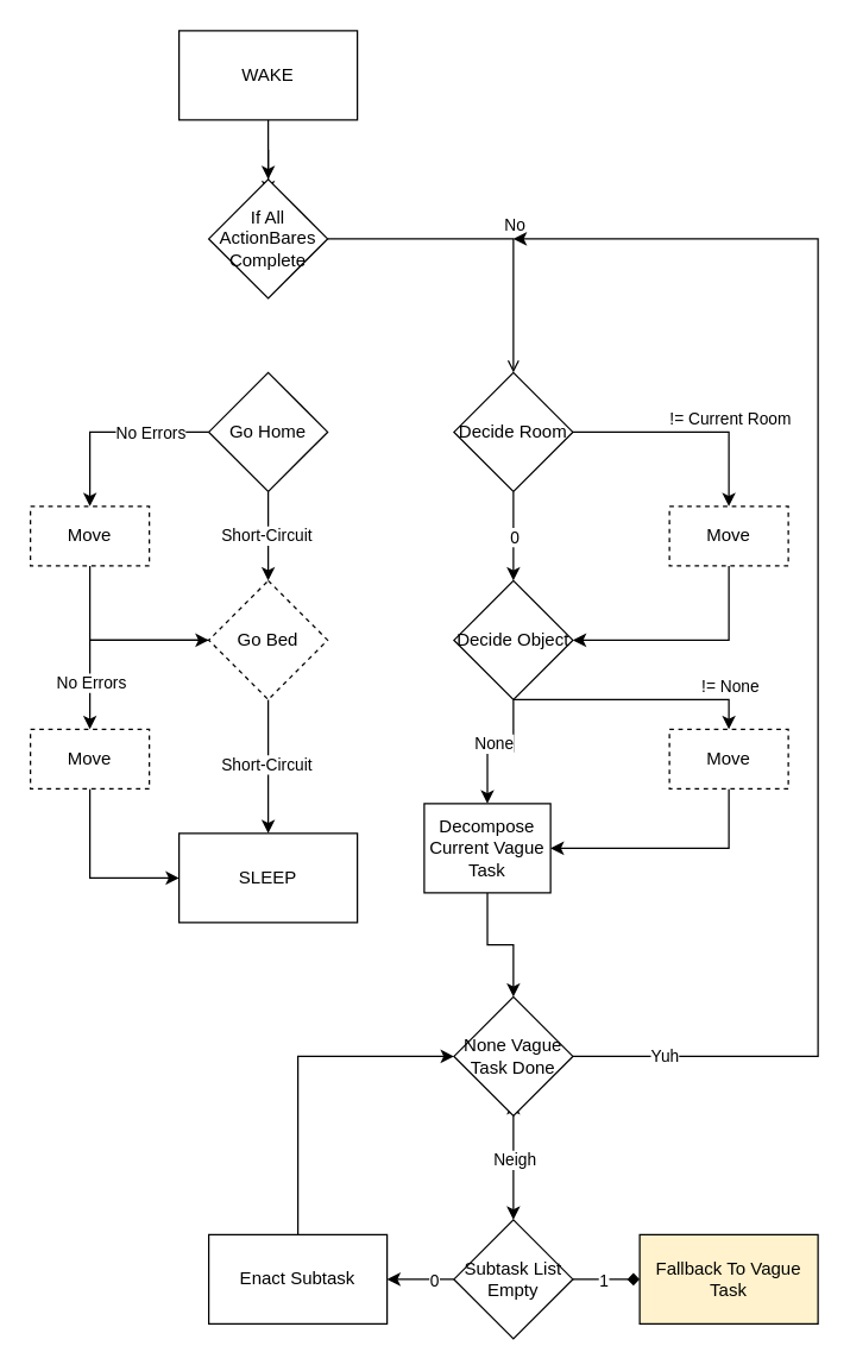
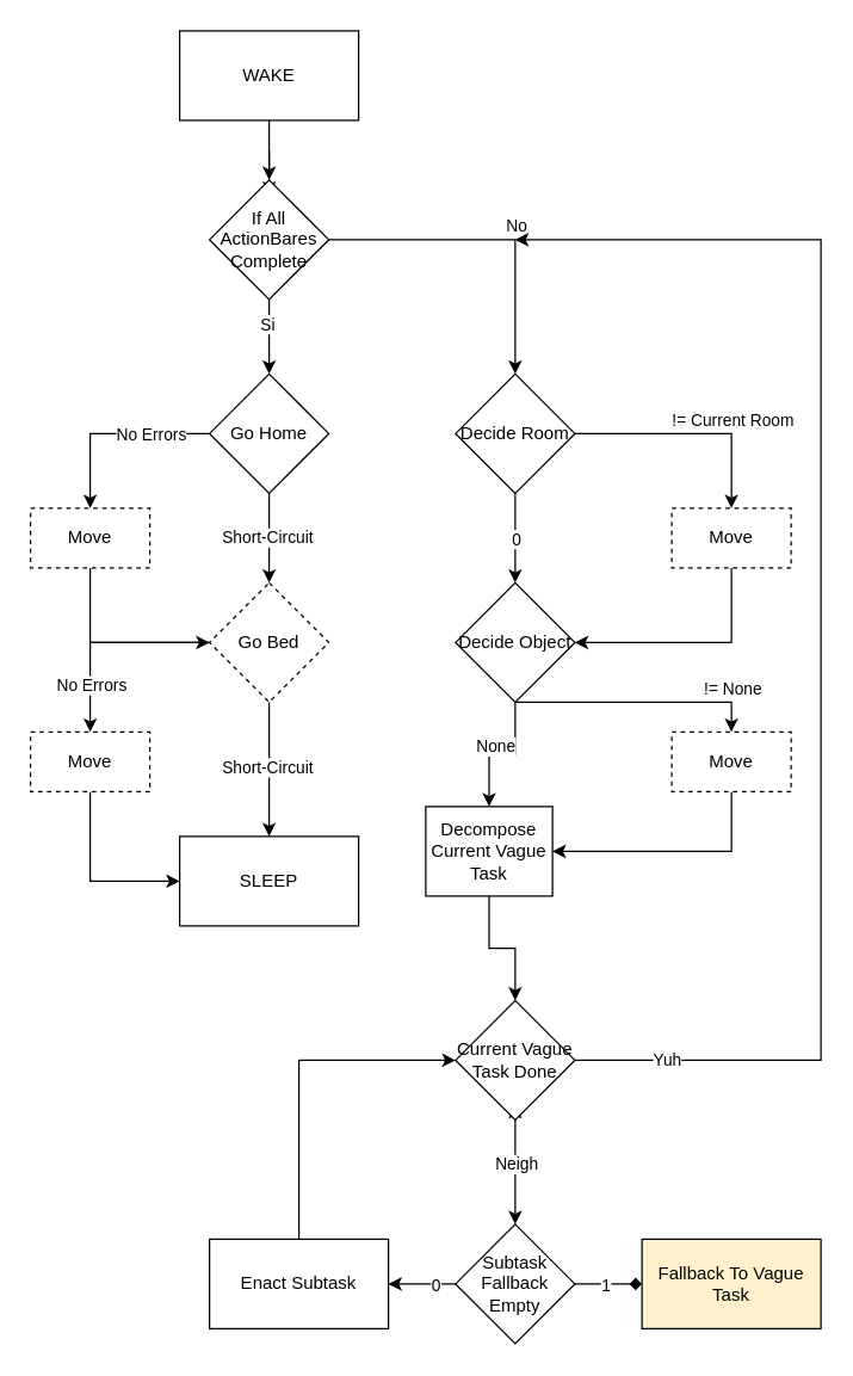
  <mxCell id="0" />
  <mxCell id="1" parent="0" />
  <mxCell id="2" style="edgeStyle=orthogonalEdgeStyle;rounded=0;orthogonalLoop=1;jettySize=auto;html=1;entryX=0.5;entryY=0;entryDx=0;entryDy=0;" edge="1" parent="1" source="33"><mxGeometry relative="1" as="geometry"><mxPoint x="180" y="130" as="targetPoint" /></mxGeometry></mxCell>
  <mxCell id="3" value="WAKE" style="rounded=0;whiteSpace=wrap;html=1;" vertex="1" parent="1"><mxGeometry x="120" width="120" height="60" as="geometry" y="20" /></mxCell>
  <mxCell id="4" style="edgeStyle=orthogonalEdgeStyle;rounded=0;orthogonalLoop=1;jettySize=auto;html=1;entryX=1;entryY=0.5;entryDx=0;entryDy=0;" edge="1" parent="1" source="5" target="26"><mxGeometry relative="1" as="geometry"><Array as="points"><mxPoint x="490" y="430" /></Array></mxGeometry></mxCell>
  <mxCell id="5" value="Move" style="rounded=0;whiteSpace=wrap;html=1;dashed=1;" vertex="1" parent="1"><mxGeometry x="450" y="340" width="80" height="40" as="geometry" /></mxCell>
  <mxCell id="6" style="edgeStyle=orthogonalEdgeStyle;rounded=0;orthogonalLoop=1;jettySize=auto;html=1;entryX=0.5;entryY=0;entryDx=0;entryDy=0;" edge="1" parent="1" source="10" target="52"><mxGeometry relative="1" as="geometry" /></mxCell>
  <mxCell id="7" value="No Errors" style="edgeLabel;html=1;align=center;verticalAlign=middle;resizable=0;points=[];" vertex="1" connectable="0" parent="6"><mxGeometry x="-0.646" y="-2" relative="1" as="geometry"><mxPoint x="-17" y="2" as="offset" /></mxGeometry></mxCell>
  <mxCell id="8" style="edgeStyle=orthogonalEdgeStyle;rounded=0;orthogonalLoop=1;jettySize=auto;html=1;entryX=0.5;entryY=0;entryDx=0;entryDy=0;" edge="1" parent="1" source="10" target="15"><mxGeometry relative="1" as="geometry" /></mxCell>
  <mxCell id="9" value="Short-Circuit" style="edgeLabel;html=1;align=center;verticalAlign=middle;resizable=0;points=[];" vertex="1" connectable="0" parent="8"><mxGeometry x="-0.029" y="-2" relative="1" as="geometry"><mxPoint as="offset" /></mxGeometry></mxCell>
  <mxCell id="10" value="Go Home" style="rhombus;whiteSpace=wrap;html=1;" vertex="1" parent="1"><mxGeometry x="140" y="250" width="80" height="80" as="geometry" /></mxCell>
  <mxCell id="11" style="edgeStyle=orthogonalEdgeStyle;rounded=0;orthogonalLoop=1;jettySize=auto;html=1;entryX=0.5;entryY=0;entryDx=0;entryDy=0;" edge="1" parent="1" source="15" target="16"><mxGeometry relative="1" as="geometry" /></mxCell>
  <mxCell id="12" value="Short-Circuit" style="edgeLabel;html=1;align=center;verticalAlign=middle;resizable=0;points=[];" vertex="1" connectable="0" parent="11"><mxGeometry x="-0.051" y="-2" relative="1" as="geometry"><mxPoint as="offset" /></mxGeometry></mxCell>
  <mxCell id="13" style="edgeStyle=orthogonalEdgeStyle;rounded=0;orthogonalLoop=1;jettySize=auto;html=1;entryX=0.5;entryY=0;entryDx=0;entryDy=0;" edge="1" parent="1" source="15" target="54"><mxGeometry relative="1" as="geometry" /></mxCell>
  <mxCell id="14" value="No Errors" style="edgeLabel;html=1;align=center;verticalAlign=middle;resizable=0;points=[];" vertex="1" connectable="0" parent="13"><mxGeometry x="0.549" y="-4" relative="1" as="geometry"><mxPoint x="4" as="offset" /></mxGeometry></mxCell>
  <mxCell id="15" value="Go Bed" style="rhombus;whiteSpace=wrap;html=1;dashed=1;" vertex="1" parent="1"><mxGeometry x="140" y="390" width="80" height="80" as="geometry" /></mxCell>
  <mxCell id="16" value="SLEEP" style="rounded=0;whiteSpace=wrap;html=1;" vertex="1" parent="1"><mxGeometry x="120" y="560" width="120" height="60" as="geometry" /></mxCell>
  <mxCell id="17" style="edgeStyle=orthogonalEdgeStyle;rounded=0;orthogonalLoop=1;jettySize=auto;html=1;" edge="1" parent="1" source="21" target="5"><mxGeometry relative="1" as="geometry" /></mxCell>
  <mxCell id="18" value="!= Current Room" style="edgeLabel;html=1;align=center;verticalAlign=middle;resizable=0;points=[];" vertex="1" connectable="0" parent="17"><mxGeometry x="-0.025" relative="1" as="geometry"><mxPoint x="29" y="-10" as="offset" /></mxGeometry></mxCell>
  <mxCell id="19" style="edgeStyle=orthogonalEdgeStyle;rounded=0;orthogonalLoop=1;jettySize=auto;html=1;entryX=0.5;entryY=0;entryDx=0;entryDy=0;" edge="1" parent="1" source="21" target="26"><mxGeometry relative="1" as="geometry" /></mxCell>
  <mxCell id="20" value="0" style="edgeLabel;html=1;align=center;verticalAlign=middle;resizable=0;points=[];" vertex="1" connectable="0" parent="19"><mxGeometry x="-0.362" y="1" relative="1" as="geometry"><mxPoint x="-1" y="11" as="offset" /></mxGeometry></mxCell>
  <mxCell id="21" value="Decide Room" style="rhombus;whiteSpace=wrap;html=1;" vertex="1" parent="1"><mxGeometry x="305" y="250" width="80" height="80" as="geometry" /></mxCell>
  <mxCell id="22" style="edgeStyle=orthogonalEdgeStyle;rounded=0;orthogonalLoop=1;jettySize=auto;html=1;entryX=0.5;entryY=0;entryDx=0;entryDy=0;" edge="1" parent="1" source="26" target="38"><mxGeometry relative="1" as="geometry"><mxPoint x="345" y="530" as="targetPoint" /></mxGeometry></mxCell>
  <mxCell id="23" value="None" style="edgeLabel;html=1;align=center;verticalAlign=middle;resizable=0;points=[];" vertex="1" connectable="0" parent="22"><mxGeometry x="0.078" y="2" relative="1" as="geometry"><mxPoint x="-2" y="-8" as="offset" /></mxGeometry></mxCell>
  <mxCell id="24" style="edgeStyle=orthogonalEdgeStyle;rounded=0;orthogonalLoop=1;jettySize=auto;html=1;entryX=0.5;entryY=0;entryDx=0;entryDy=0;exitX=0.5;exitY=1;exitDx=0;exitDy=0;" edge="1" parent="1" source="26" target="37"><mxGeometry relative="1" as="geometry"><Array as="points"><mxPoint x="490" y="470" /></Array></mxGeometry></mxCell>
  <mxCell id="25" value="!= None" style="edgeLabel;html=1;align=center;verticalAlign=middle;resizable=0;points=[];" vertex="1" connectable="0" parent="24"><mxGeometry x="0.418" y="-2" relative="1" as="geometry"><mxPoint x="28" y="-12" as="offset" /></mxGeometry></mxCell>
  <mxCell id="26" value="Decide Object" style="rhombus;whiteSpace=wrap;html=1;" vertex="1" parent="1"><mxGeometry x="305" y="390" width="80" height="80" as="geometry" /></mxCell>
  <mxCell id="27" style="edgeStyle=orthogonalEdgeStyle;rounded=0;orthogonalLoop=1;jettySize=auto;html=1;entryX=0.5;entryY=0;entryDx=0;entryDy=0;exitX=0.5;exitY=1;exitDx=0;exitDy=0;" edge="1" parent="1" source="50"><mxGeometry relative="1" as="geometry"><mxPoint x="345" y="610" as="sourcePoint" /><mxPoint x="345" y="740" as="targetPoint" /></mxGeometry></mxCell>
  <mxCell id="28" value="" style="edgeStyle=orthogonalEdgeStyle;rounded=0;orthogonalLoop=1;jettySize=auto;html=1;entryX=0.5;entryY=0;entryDx=0;entryDy=0;" edge="1" parent="1" source="3" target="33"><mxGeometry relative="1" as="geometry"><mxPoint x="180" y="80" as="sourcePoint" /><mxPoint x="180" y="130" as="targetPoint" /></mxGeometry></mxCell>
- <mxCell id="29" style="edgeStyle=orthogonalEdgeStyle;rounded=0;orthogonalLoop=1;jettySize=auto;html=1;entryX=0.5;entryY=0;entryDx=0;entryDy=0;endArrow=open;" edge="1" parent="1" source="33" target="21"><mxGeometry relative="1" as="geometry" /></mxCell>
+ <mxCell id="29" style="edgeStyle=orthogonalEdgeStyle;rounded=0;orthogonalLoop=1;jettySize=auto;html=1;entryX=0.5;entryY=0;entryDx=0;entryDy=0;" edge="1" parent="1" source="33" target="21"><mxGeometry relative="1" as="geometry" /></mxCell>
  <mxCell id="30" value="No" style="edgeLabel;html=1;align=center;verticalAlign=middle;resizable=0;points=[];" vertex="1" connectable="0" parent="29"><mxGeometry x="0.015" y="-5" relative="1" as="geometry"><mxPoint x="16" y="-15" as="offset" /></mxGeometry></mxCell>
+ <mxCell id="31" style="edgeStyle=orthogonalEdgeStyle;rounded=0;orthogonalLoop=1;jettySize=auto;html=1;entryX=0.5;entryY=0;entryDx=0;entryDy=0;" edge="1" parent="1" source="33" target="10"><mxGeometry relative="1" as="geometry" /></mxCell>
+ <mxCell id="32" value="Si" style="edgeLabel;html=1;align=center;verticalAlign=middle;resizable=0;points=[];" vertex="1" connectable="0" parent="31"><mxGeometry x="-0.377" y="-2" relative="1" as="geometry"><mxPoint as="offset" /></mxGeometry></mxCell>
  <mxCell id="33" value="If All ActionBares Complete " style="rhombus;whiteSpace=wrap;html=1;" vertex="1" parent="1"><mxGeometry x="140" y="120" width="80" height="80" as="geometry" /></mxCell>
  <mxCell id="34" style="edgeStyle=orthogonalEdgeStyle;rounded=0;orthogonalLoop=1;jettySize=auto;html=1;entryX=0;entryY=0.5;entryDx=0;entryDy=0;exitX=1;exitY=0.5;exitDx=0;exitDy=0;endArrow=diamond;" edge="1" parent="1" source="42" target="39"><mxGeometry relative="1" as="geometry"><mxPoint x="385" y="780" as="sourcePoint" /></mxGeometry></mxCell>
  <mxCell id="35" value="1" style="edgeLabel;html=1;align=center;verticalAlign=middle;resizable=0;points=[];" vertex="1" connectable="0" parent="34"><mxGeometry x="-0.308" y="6" relative="1" as="geometry"><mxPoint x="4" y="6" as="offset" /></mxGeometry></mxCell>
  <mxCell id="36" style="edgeStyle=orthogonalEdgeStyle;rounded=0;orthogonalLoop=1;jettySize=auto;html=1;entryX=1;entryY=0.5;entryDx=0;entryDy=0;" edge="1" parent="1" source="37" target="38"><mxGeometry relative="1" as="geometry"><mxPoint x="385" y="570" as="targetPoint" /><Array as="points"><mxPoint x="490" y="570" /></Array></mxGeometry></mxCell>
  <mxCell id="37" value="Move" style="rounded=0;whiteSpace=wrap;html=1;dashed=1;" vertex="1" parent="1"><mxGeometry x="450" y="490" width="80" height="40" as="geometry" /></mxCell>
  <mxCell id="38" value="Decompose Current Vague Task" style="rounded=0;whiteSpace=wrap;html=1;" vertex="1" parent="1"><mxGeometry x="285" y="540" width="85" height="60" as="geometry" /></mxCell>
  <mxCell id="39" value="Fallback To Vague Task" style="rounded=0;whiteSpace=wrap;html=1;fillColor=#fff2cc;" vertex="1" parent="1"><mxGeometry x="430" y="830" width="120" height="60" as="geometry" /></mxCell>
  <mxCell id="40" style="edgeStyle=orthogonalEdgeStyle;rounded=0;orthogonalLoop=1;jettySize=auto;html=1;entryX=1;entryY=0.5;entryDx=0;entryDy=0;" edge="1" parent="1" source="42" target="44"><mxGeometry relative="1" as="geometry"><mxPoint x="270" y="860" as="targetPoint" /></mxGeometry></mxCell>
  <mxCell id="41" value="0" style="edgeLabel;html=1;align=center;verticalAlign=middle;resizable=0;points=[];" vertex="1" connectable="0" parent="40"><mxGeometry x="-0.927" y="2" relative="1" as="geometry"><mxPoint x="-12" y="-2" as="offset" /></mxGeometry></mxCell>
- <mxCell id="42" value="Subtask List Empty" style="rhombus;whiteSpace=wrap;html=1;" vertex="1" parent="1"><mxGeometry x="305" y="820" width="80" height="80" as="geometry" /></mxCell>
+ <mxCell id="42" value="Subtask Fallback Empty" style="rhombus;whiteSpace=wrap;html=1;" vertex="1" parent="1"><mxGeometry x="305" y="820" width="80" height="80" as="geometry" /></mxCell>
  <mxCell id="43" style="edgeStyle=orthogonalEdgeStyle;rounded=0;orthogonalLoop=1;jettySize=auto;html=1;entryX=0;entryY=0.5;entryDx=0;entryDy=0;" edge="1" parent="1" source="44" target="50"><mxGeometry relative="1" as="geometry"><Array as="points"><mxPoint x="200" y="710" /></Array></mxGeometry></mxCell>
  <mxCell id="44" value="Enact Subtask" style="rounded=0;whiteSpace=wrap;html=1;" vertex="1" parent="1"><mxGeometry x="140" y="830" width="120" height="60" as="geometry" /></mxCell>
  <mxCell id="45" value="" style="edgeStyle=orthogonalEdgeStyle;rounded=0;orthogonalLoop=1;jettySize=auto;html=1;entryX=0.5;entryY=0;entryDx=0;entryDy=0;exitX=0.5;exitY=1;exitDx=0;exitDy=0;" edge="1" parent="1" source="38" target="50"><mxGeometry relative="1" as="geometry"><mxPoint x="345" y="600" as="sourcePoint" /><mxPoint x="345" y="740" as="targetPoint" /></mxGeometry></mxCell>
  <mxCell id="46" style="edgeStyle=orthogonalEdgeStyle;rounded=0;orthogonalLoop=1;jettySize=auto;html=1;entryX=0.5;entryY=0;entryDx=0;entryDy=0;" edge="1" parent="1" source="50" target="42"><mxGeometry relative="1" as="geometry" /></mxCell>
  <mxCell id="47" value="Neigh" style="edgeLabel;html=1;align=center;verticalAlign=middle;resizable=0;points=[];" vertex="1" connectable="0" parent="46"><mxGeometry x="-0.616" y="5" relative="1" as="geometry"><mxPoint x="-5" y="16" as="offset" /></mxGeometry></mxCell>
  <mxCell id="48" style="edgeStyle=orthogonalEdgeStyle;rounded=0;orthogonalLoop=1;jettySize=auto;html=1;" edge="1" parent="1" source="50"><mxGeometry relative="1" as="geometry"><mxPoint x="345" y="160" as="targetPoint" /><Array as="points"><mxPoint x="550" y="710" /><mxPoint x="550" y="160" /></Array></mxGeometry></mxCell>
  <mxCell id="49" value="Yuh" style="edgeLabel;html=1;align=center;verticalAlign=middle;resizable=0;points=[];" vertex="1" connectable="0" parent="48"><mxGeometry x="-0.868" y="1" relative="1" as="geometry"><mxPoint as="offset" /></mxGeometry></mxCell>
- <mxCell id="50" value="None Vague Task Done" style="rhombus;whiteSpace=wrap;html=1;" vertex="1" parent="1"><mxGeometry x="305" y="670" width="80" height="80" as="geometry" /></mxCell>
+ <mxCell id="50" value="Current Vague Task Done" style="rhombus;whiteSpace=wrap;html=1;" vertex="1" parent="1"><mxGeometry x="305" y="670" width="80" height="80" as="geometry" /></mxCell>
  <mxCell id="51" style="edgeStyle=orthogonalEdgeStyle;rounded=0;orthogonalLoop=1;jettySize=auto;html=1;entryX=0;entryY=0.5;entryDx=0;entryDy=0;" edge="1" parent="1" source="52" target="15"><mxGeometry relative="1" as="geometry"><Array as="points"><mxPoint x="60" y="430" /></Array></mxGeometry></mxCell>
  <mxCell id="52" value="Move" style="rounded=0;whiteSpace=wrap;html=1;dashed=1;" vertex="1" parent="1"><mxGeometry x="20" y="340" width="80" height="40" as="geometry" /></mxCell>
  <mxCell id="53" style="edgeStyle=orthogonalEdgeStyle;rounded=0;orthogonalLoop=1;jettySize=auto;html=1;entryX=0;entryY=0.5;entryDx=0;entryDy=0;" edge="1" parent="1" source="54" target="16"><mxGeometry relative="1" as="geometry"><Array as="points"><mxPoint x="60" y="590" /></Array></mxGeometry></mxCell>
  <mxCell id="54" value="Move" style="rounded=0;whiteSpace=wrap;html=1;dashed=1;" vertex="1" parent="1"><mxGeometry x="20" y="490" width="80" height="40" as="geometry" /></mxCell>
